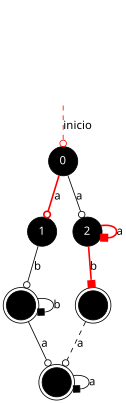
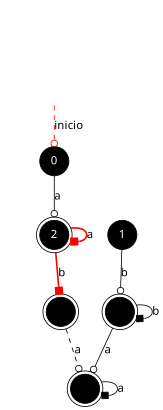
  digraph {
    fontname="Noto Sans"
    rankdir=TB
    node [color=black fontname="Noto Sans" shape=circle style=filled fontcolor=white]
    edge [arrowhead=odot color=black fontname="Noto Sans" style=solid]
    3 [shape=doublecircle fontcolor=""]
    5 [shape=doublecircle fontcolor=""]
    4 [shape=doublecircle fontcolor=""]
    secret_node [color=midnightblue style=invis]
    0
    1
-   2
+   2 [shape=doublecircle]
    3 -> 3 [arrowhead=box label=b]
    3 -> 5 [label=a]
    5 -> 5 [arrowhead=box label=a]
    4 -> 5 [label=a style=dashed]
    secret_node -> 0 [color=red label=inicio style=dashed]
-   0 -> 1 [color=red label=a style=bold]
    0 -> 2 [label=a]
    1 -> 3 [label=b]
    2 -> 4 [arrowhead=box color=red label=b style=bold]
    2 -> 2 [arrowhead=box color=red label=a style=bold]
  }
